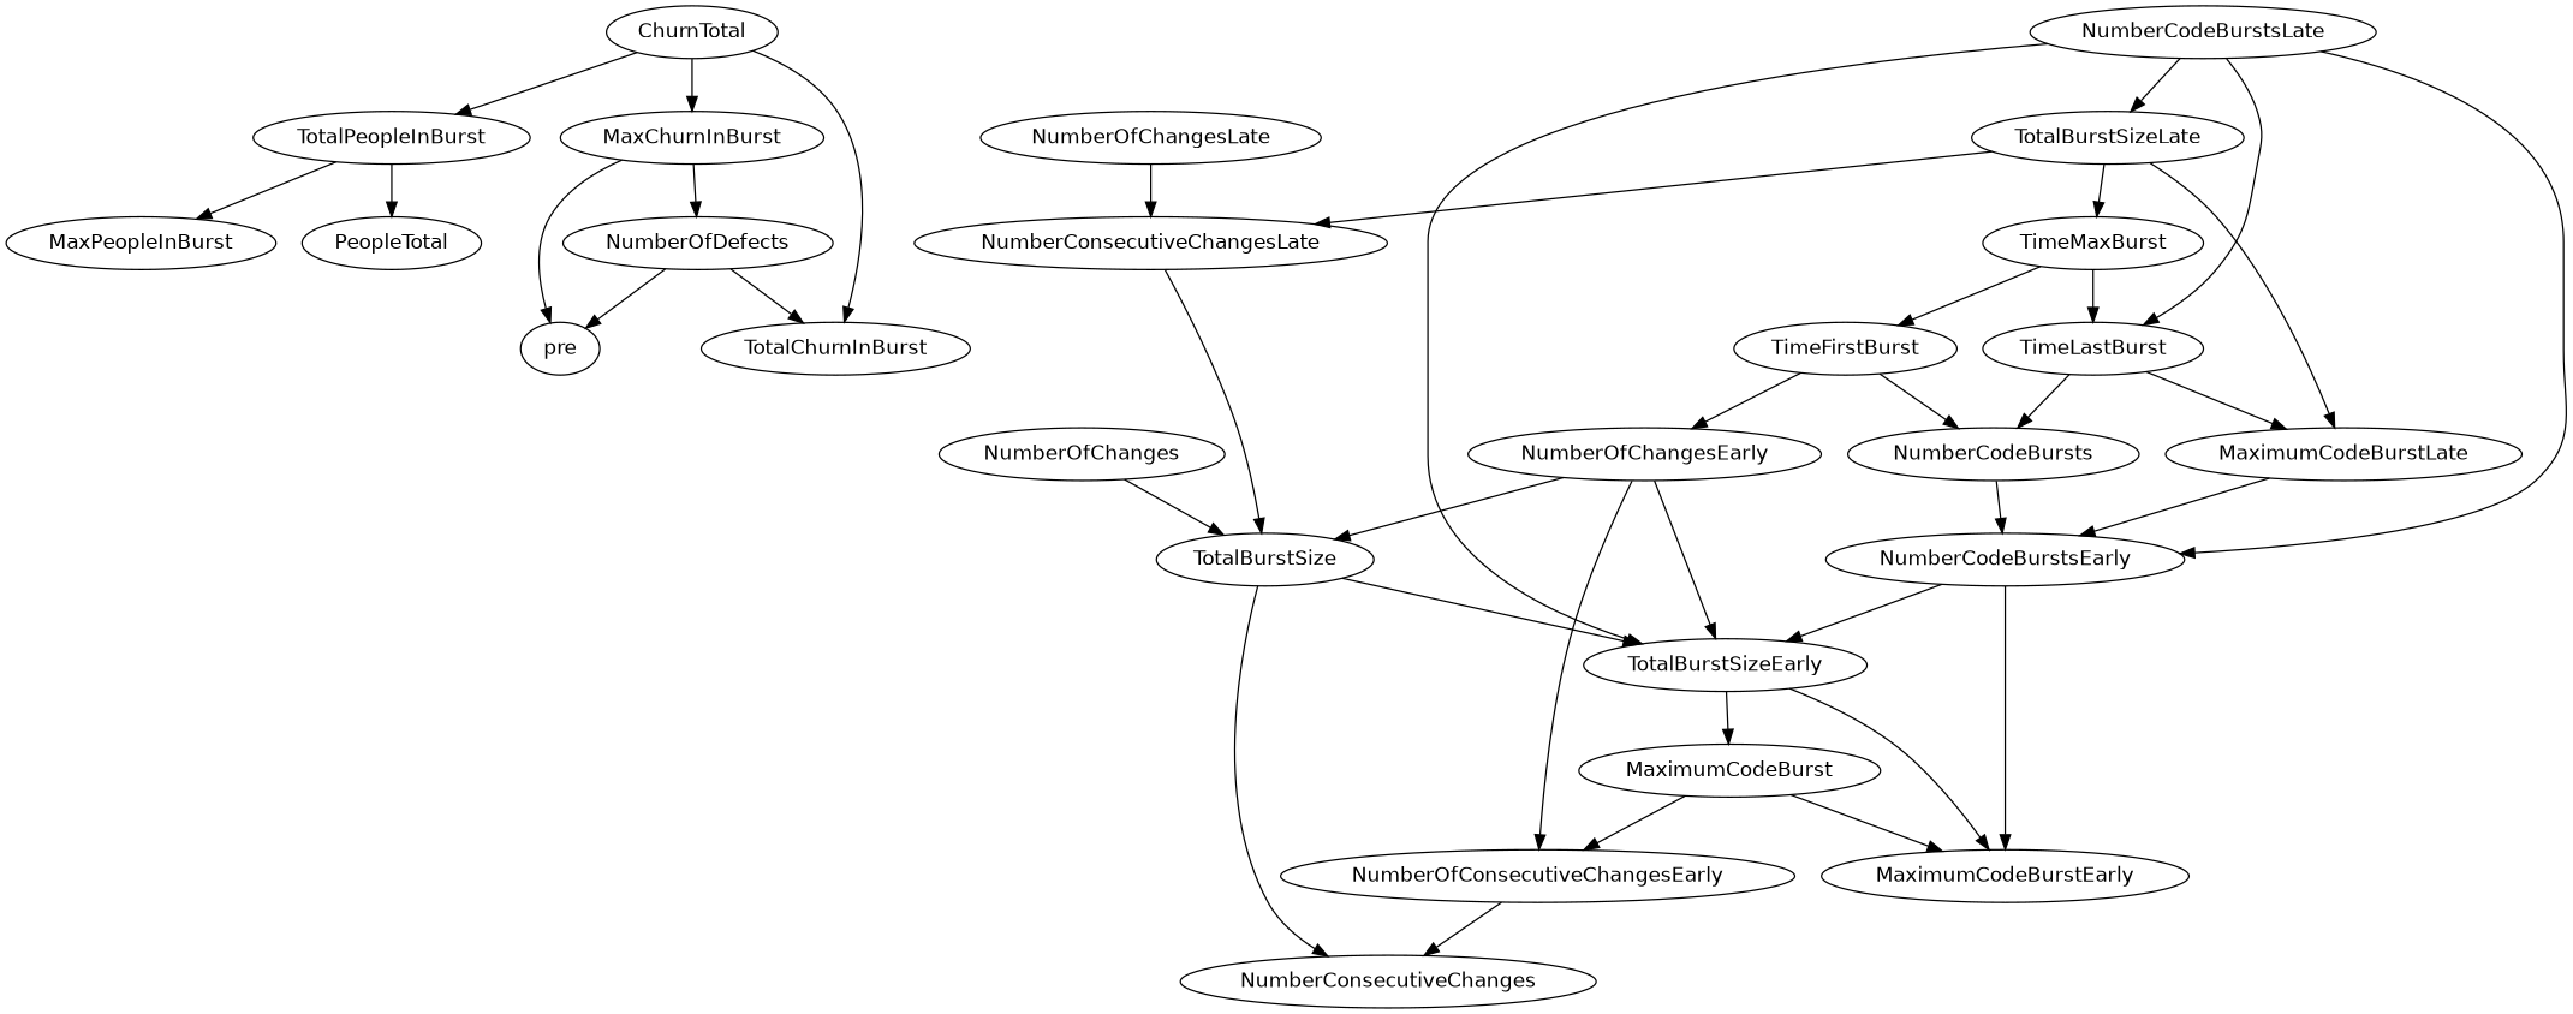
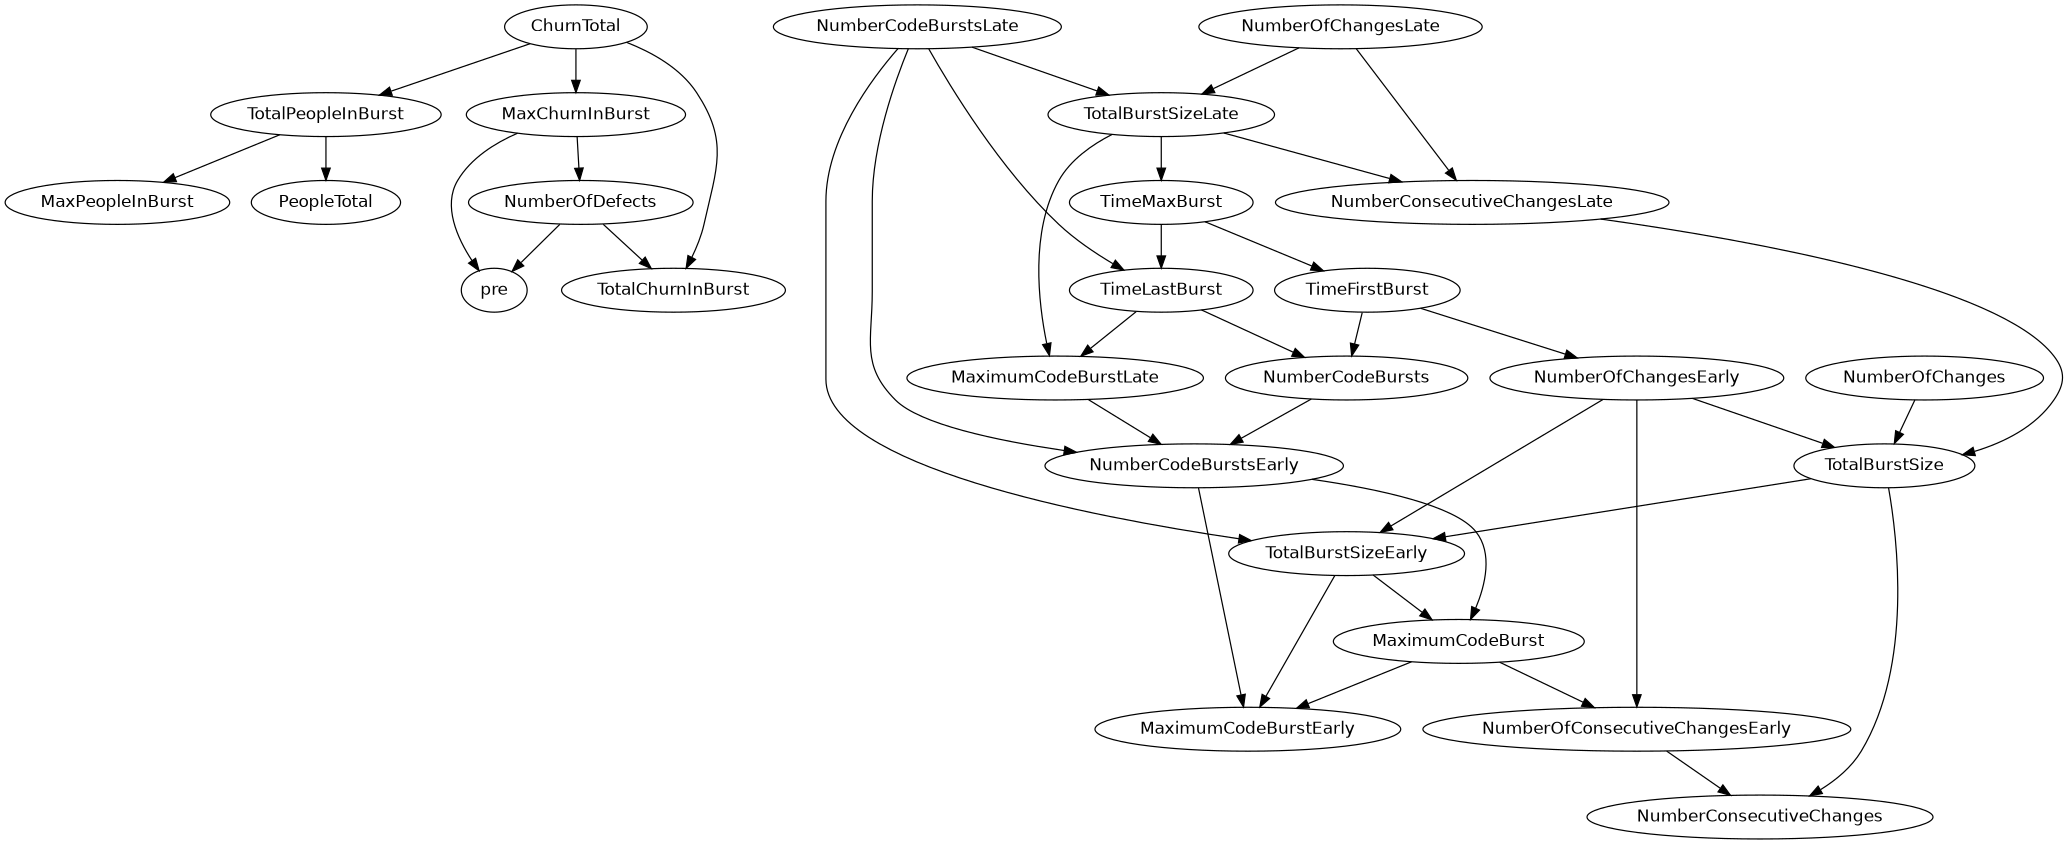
  digraph {
    fontname="DejaVu Sans"
    node [fontname="DejaVu Sans"]
    edge [fontname="DejaVu Sans"]
    TotalPeopleInBurst
    MaxPeopleInBurst
    PeopleTotal
    MaximumCodeBurstLate
    NumberCodeBurstsEarly
    MaximumCodeBurstEarly
    MaximumCodeBurst
    TotalBurstSizeLate
    NumberConsecutiveChangesLate
    TimeMaxBurst
    TotalBurstSize
    TimeLastBurst
    TimeFirstBurst
    NumberCodeBurstsLate
    TotalBurstSizeEarly
    NumberCodeBursts
    NumberOfChangesLate
    NumberOfChangesEarly
    NumberOfConsecutiveChangesEarly
    NumberConsecutiveChanges
    MaxChurnInBurst
    NumberOfDefects
    pre
    TotalChurnInBurst
    ChurnTotal
    NumberOfChanges
    TotalPeopleInBurst -> MaxPeopleInBurst
    TotalPeopleInBurst -> PeopleTotal
    MaximumCodeBurstLate -> NumberCodeBurstsEarly
    NumberCodeBurstsEarly -> MaximumCodeBurstEarly
-   NumberCodeBurstsEarly -> TotalBurstSizeEarly
+   NumberCodeBurstsEarly -> MaximumCodeBurst
    MaximumCodeBurst -> MaximumCodeBurstEarly
    MaximumCodeBurst -> NumberOfConsecutiveChangesEarly
    TotalBurstSizeLate -> MaximumCodeBurstLate
    TotalBurstSizeLate -> NumberConsecutiveChangesLate
    TotalBurstSizeLate -> TimeMaxBurst
    NumberConsecutiveChangesLate -> TotalBurstSize
    TimeMaxBurst -> TimeLastBurst
    TimeMaxBurst -> TimeFirstBurst
    TotalBurstSize -> TotalBurstSizeEarly
    TotalBurstSize -> NumberConsecutiveChanges
    TimeLastBurst -> MaximumCodeBurstLate
    TimeLastBurst -> NumberCodeBursts
    TimeFirstBurst -> NumberCodeBursts
    TimeFirstBurst -> NumberOfChangesEarly
    NumberCodeBurstsLate -> NumberCodeBurstsEarly
    NumberCodeBurstsLate -> TotalBurstSizeLate
    NumberCodeBurstsLate -> TimeLastBurst
    NumberCodeBurstsLate -> TotalBurstSizeEarly
    TotalBurstSizeEarly -> MaximumCodeBurstEarly
    TotalBurstSizeEarly -> MaximumCodeBurst
    NumberCodeBursts -> NumberCodeBurstsEarly
+   NumberOfChangesLate -> TotalBurstSizeLate
    NumberOfChangesLate -> NumberConsecutiveChangesLate
    NumberOfChangesEarly -> TotalBurstSize
    NumberOfChangesEarly -> TotalBurstSizeEarly
    NumberOfChangesEarly -> NumberOfConsecutiveChangesEarly
    NumberOfConsecutiveChangesEarly -> NumberConsecutiveChanges
    MaxChurnInBurst -> NumberOfDefects
    MaxChurnInBurst -> pre
    NumberOfDefects -> pre
    NumberOfDefects -> TotalChurnInBurst
    ChurnTotal -> TotalPeopleInBurst
    ChurnTotal -> MaxChurnInBurst
    ChurnTotal -> TotalChurnInBurst
    NumberOfChanges -> TotalBurstSize
  }
